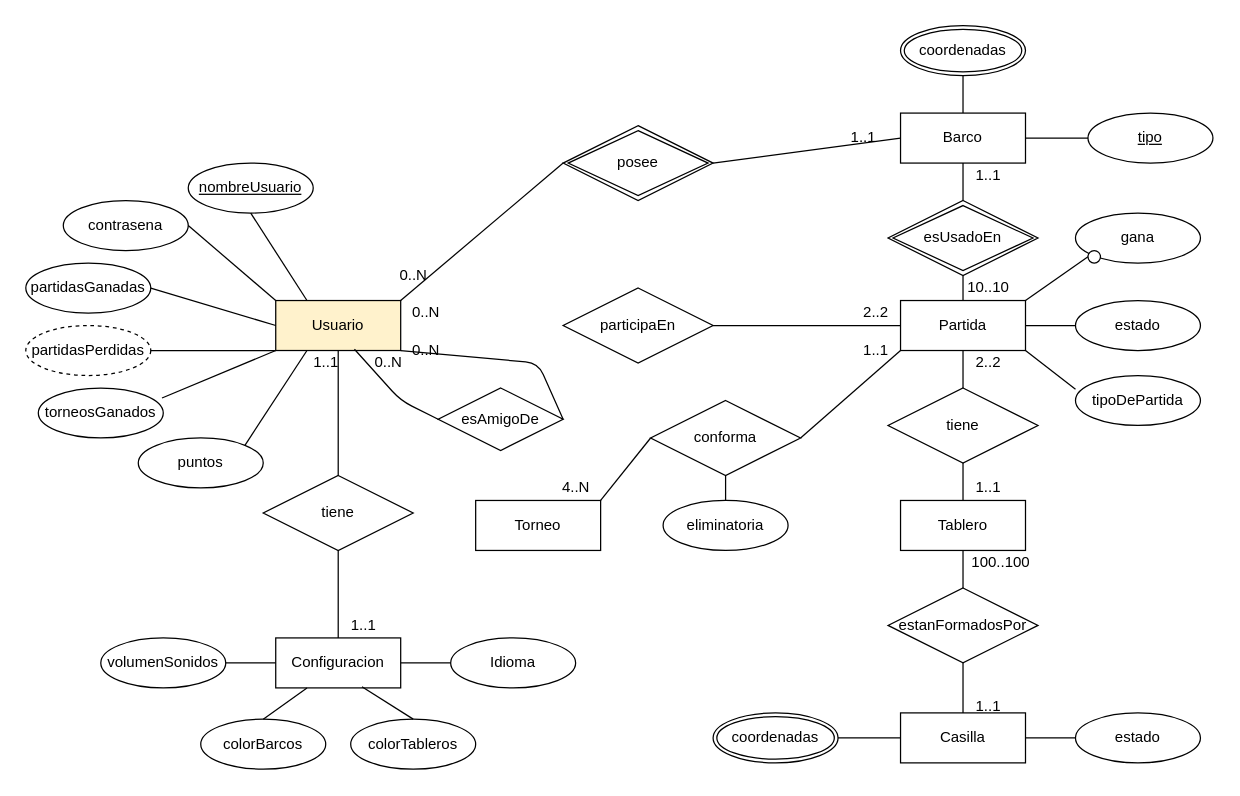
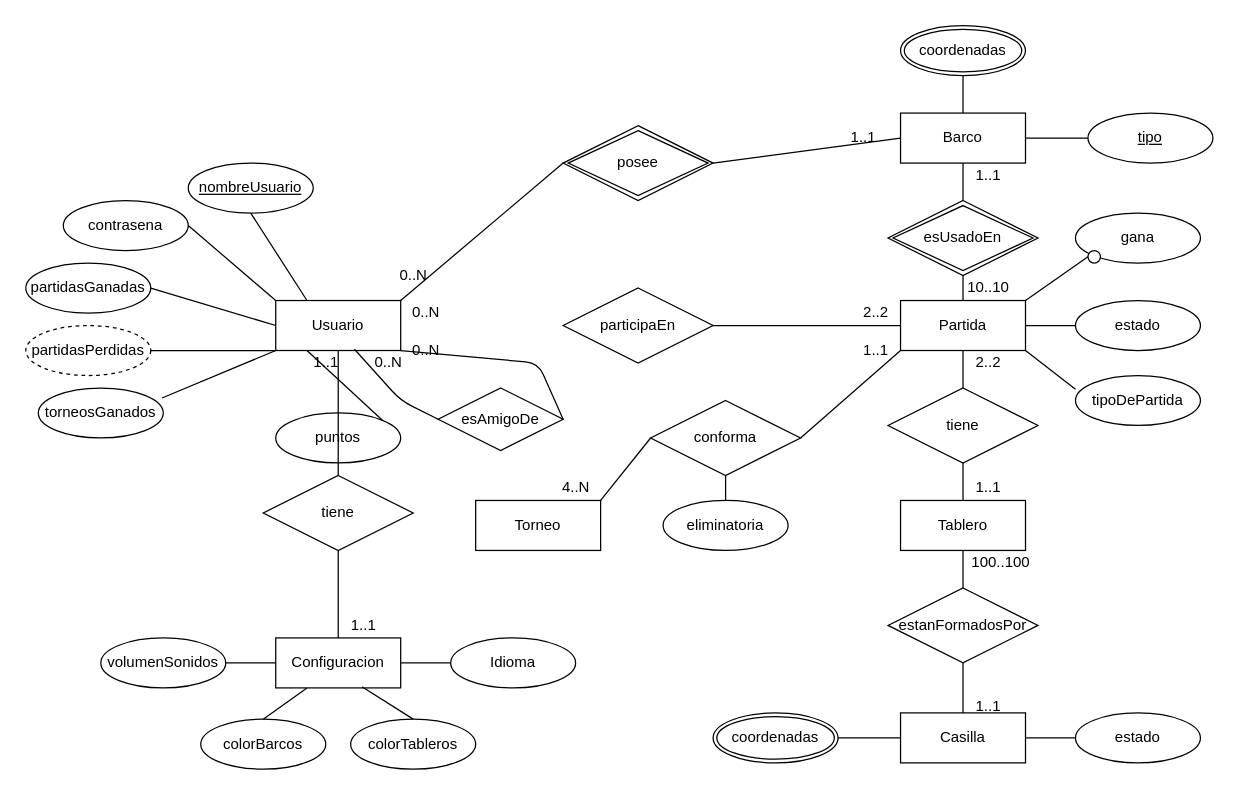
  <mxCell id="0" />
  <mxCell id="1" parent="0" />
- <mxCell id="2" value="Usuario" style="whiteSpace=wrap;html=1;align=center;fillColor=#fff2cc;" vertex="1" parent="1"><mxGeometry x="220" y="240" width="100" height="40" as="geometry" /></mxCell>
+ <mxCell id="2" value="Usuario" style="whiteSpace=wrap;html=1;align=center;" vertex="1" parent="1"><mxGeometry x="220" y="240" width="100" height="40" as="geometry" /></mxCell>
  <mxCell id="3" value="Partida" style="whiteSpace=wrap;html=1;align=center;" vertex="1" parent="1"><mxGeometry x="720" y="240" width="100" height="40" as="geometry" /></mxCell>
  <mxCell id="4" value="Tablero" style="whiteSpace=wrap;html=1;align=center;" vertex="1" parent="1"><mxGeometry x="720" y="400" width="100" height="40" as="geometry" /></mxCell>
  <mxCell id="5" value="Barco" style="whiteSpace=wrap;html=1;align=center;" vertex="1" parent="1"><mxGeometry x="720" y="90" width="100" height="40" as="geometry" /></mxCell>
  <mxCell id="6" value="&lt;u&gt;nombreUsuario&lt;/u&gt;" style="ellipse;whiteSpace=wrap;html=1;align=center;" vertex="1" parent="1"><mxGeometry x="150" y="130" width="100" height="40" as="geometry" /></mxCell>
  <mxCell id="7" value="contrasena" style="ellipse;whiteSpace=wrap;html=1;align=center;" vertex="1" parent="1"><mxGeometry x="50" y="160" width="100" height="40" as="geometry" /></mxCell>
  <mxCell id="8" value="partidasGanadas" style="ellipse;whiteSpace=wrap;html=1;align=center;" vertex="1" parent="1"><mxGeometry x="20" y="210" width="100" height="40" as="geometry" /></mxCell>
  <mxCell id="9" value="partidasPerdidas" style="ellipse;whiteSpace=wrap;html=1;align=center;dashed=1;" vertex="1" parent="1"><mxGeometry x="20" y="260" width="100" height="40" as="geometry" /></mxCell>
- <mxCell id="10" value="puntos" style="ellipse;whiteSpace=wrap;html=1;align=center;" vertex="1" parent="1"><mxGeometry x="110" y="350" width="100" height="40" as="geometry" /></mxCell>
+ <mxCell id="10" value="puntos" style="ellipse;whiteSpace=wrap;html=1;align=center;" vertex="1" parent="1"><mxGeometry x="220" y="330" width="100" height="40" as="geometry" /></mxCell>
  <mxCell id="11" value="Torneo" style="whiteSpace=wrap;html=1;align=center;" vertex="1" parent="1"><mxGeometry x="380" y="400" width="100" height="40" as="geometry" /></mxCell>
  <mxCell id="12" value="conforma" style="shape=rhombus;perimeter=rhombusPerimeter;whiteSpace=wrap;html=1;align=center;" vertex="1" parent="1"><mxGeometry x="520" y="320" width="120" height="60" as="geometry" /></mxCell>
  <mxCell id="13" value="eliminatoria" style="ellipse;whiteSpace=wrap;html=1;align=center;" vertex="1" parent="1"><mxGeometry x="530" y="400" width="100" height="40" as="geometry" /></mxCell>
  <mxCell id="14" value="esAmigoDe" style="shape=rhombus;perimeter=rhombusPerimeter;whiteSpace=wrap;html=1;align=center;" vertex="1" parent="1"><mxGeometry x="350" y="310" width="100" height="50" as="geometry" /></mxCell>
  <mxCell id="15" value="Casilla" style="whiteSpace=wrap;html=1;align=center;" vertex="1" parent="1"><mxGeometry x="720" y="570" width="100" height="40" as="geometry" /></mxCell>
  <mxCell id="16" value="participaEn" style="shape=rhombus;perimeter=rhombusPerimeter;whiteSpace=wrap;html=1;align=center;" vertex="1" parent="1"><mxGeometry x="450" y="230" width="120" height="60" as="geometry" /></mxCell>
  <mxCell id="17" value="esUsadoEn" style="shape=rhombus;double=1;perimeter=rhombusPerimeter;whiteSpace=wrap;html=1;align=center;" vertex="1" parent="1"><mxGeometry x="710" y="160" width="120" height="60" as="geometry" /></mxCell>
  <mxCell id="18" value="posee" style="shape=rhombus;double=1;perimeter=rhombusPerimeter;whiteSpace=wrap;html=1;align=center;" vertex="1" parent="1"><mxGeometry x="450" y="100" width="120" height="60" as="geometry" /></mxCell>
  <mxCell id="19" value="estado" style="ellipse;whiteSpace=wrap;html=1;align=center;" vertex="1" parent="1"><mxGeometry x="860" y="240" width="100" height="40" as="geometry" /></mxCell>
  <mxCell id="20" value="Configuracion" style="whiteSpace=wrap;html=1;align=center;" vertex="1" parent="1"><mxGeometry x="220" y="510" width="100" height="40" as="geometry" /></mxCell>
  <mxCell id="21" value="tiene" style="shape=rhombus;perimeter=rhombusPerimeter;whiteSpace=wrap;html=1;align=center;" vertex="1" parent="1"><mxGeometry x="210" y="380" width="120" height="60" as="geometry" /></mxCell>
  <mxCell id="22" value="colorBarcos" style="ellipse;whiteSpace=wrap;html=1;align=center;" vertex="1" parent="1"><mxGeometry x="160" y="575" width="100" height="40" as="geometry" /></mxCell>
  <mxCell id="23" value="volumenSonidos" style="ellipse;whiteSpace=wrap;html=1;align=center;" vertex="1" parent="1"><mxGeometry x="80" y="510" width="100" height="40" as="geometry" /></mxCell>
  <mxCell id="24" value="colorTableros" style="ellipse;whiteSpace=wrap;html=1;align=center;" vertex="1" parent="1"><mxGeometry x="280" y="575" width="100" height="40" as="geometry" /></mxCell>
  <mxCell id="25" value="Idioma" style="ellipse;whiteSpace=wrap;html=1;align=center;" vertex="1" parent="1"><mxGeometry x="360" y="510" width="100" height="40" as="geometry" /></mxCell>
  <mxCell id="26" value="tiene" style="shape=rhombus;perimeter=rhombusPerimeter;whiteSpace=wrap;html=1;align=center;" vertex="1" parent="1"><mxGeometry x="710" y="310" width="120" height="60" as="geometry" /></mxCell>
  <mxCell id="27" value="estanFormadosPor" style="shape=rhombus;perimeter=rhombusPerimeter;whiteSpace=wrap;html=1;align=center;" vertex="1" parent="1"><mxGeometry x="710" y="470" width="120" height="60" as="geometry" /></mxCell>
  <mxCell id="28" value="" style="endArrow=none;html=1;exitX=1;exitY=0;exitDx=0;exitDy=0;entryX=0.25;entryY=1;entryDx=0;entryDy=0;" edge="1" parent="1" source="10" target="2"><mxGeometry width="50" height="50" relative="1" as="geometry"><mxPoint x="480" y="470" as="sourcePoint" /><mxPoint x="530" y="420" as="targetPoint" /></mxGeometry></mxCell>
  <mxCell id="29" value="" style="endArrow=none;html=1;exitX=1;exitY=0.5;exitDx=0;exitDy=0;entryX=0;entryY=1;entryDx=0;entryDy=0;" edge="1" parent="1" source="9" target="2"><mxGeometry width="50" height="50" relative="1" as="geometry"><mxPoint x="205.355" y="365.858" as="sourcePoint" /><mxPoint x="255" y="290" as="targetPoint" /></mxGeometry></mxCell>
  <mxCell id="30" value="" style="endArrow=none;html=1;exitX=1;exitY=0.5;exitDx=0;exitDy=0;entryX=0;entryY=0.5;entryDx=0;entryDy=0;" edge="1" parent="1" source="8" target="2"><mxGeometry width="50" height="50" relative="1" as="geometry"><mxPoint x="190" y="325" as="sourcePoint" /><mxPoint x="230" y="290" as="targetPoint" /></mxGeometry></mxCell>
  <mxCell id="31" value="" style="endArrow=none;html=1;exitX=1;exitY=0.5;exitDx=0;exitDy=0;entryX=0;entryY=0;entryDx=0;entryDy=0;" edge="1" parent="1" source="7" target="2"><mxGeometry width="50" height="50" relative="1" as="geometry"><mxPoint x="190" y="270" as="sourcePoint" /><mxPoint x="230" y="270" as="targetPoint" /></mxGeometry></mxCell>
  <mxCell id="32" value="" style="endArrow=none;html=1;exitX=0.5;exitY=1;exitDx=0;exitDy=0;entryX=0.25;entryY=0;entryDx=0;entryDy=0;" edge="1" parent="1" source="6" target="2"><mxGeometry width="50" height="50" relative="1" as="geometry"><mxPoint x="190" y="210" as="sourcePoint" /><mxPoint x="230" y="250" as="targetPoint" /></mxGeometry></mxCell>
  <mxCell id="33" value="" style="endArrow=none;html=1;exitX=0;exitY=0.5;exitDx=0;exitDy=0;entryX=1;entryY=0;entryDx=0;entryDy=0;" edge="1" parent="1" source="18" target="2"><mxGeometry width="50" height="50" relative="1" as="geometry"><mxPoint x="330" y="180" as="sourcePoint" /><mxPoint x="280" y="250" as="targetPoint" /></mxGeometry></mxCell>
  <mxCell id="34" value="" style="endArrow=none;html=1;exitX=0;exitY=0.5;exitDx=0;exitDy=0;entryX=1;entryY=0.5;entryDx=0;entryDy=0;" edge="1" parent="1" source="5" target="18"><mxGeometry width="50" height="50" relative="1" as="geometry"><mxPoint x="460" y="190" as="sourcePoint" /><mxPoint x="410" y="240" as="targetPoint" /></mxGeometry></mxCell>
  <mxCell id="35" value="" style="endArrow=none;html=1;exitX=0;exitY=0.5;exitDx=0;exitDy=0;entryX=1;entryY=0.5;entryDx=0;entryDy=0;" edge="1" parent="1" source="3" target="16"><mxGeometry width="50" height="50" relative="1" as="geometry"><mxPoint x="460" y="270" as="sourcePoint" /><mxPoint x="330" y="270" as="targetPoint" /></mxGeometry></mxCell>
  <mxCell id="36" value="" style="endArrow=none;html=1;exitX=0.5;exitY=0;exitDx=0;exitDy=0;entryX=0.5;entryY=1;entryDx=0;entryDy=0;" edge="1" parent="1" source="3" target="17"><mxGeometry width="50" height="50" relative="1" as="geometry"><mxPoint x="730" y="270" as="sourcePoint" /><mxPoint x="580" y="270" as="targetPoint" /></mxGeometry></mxCell>
  <mxCell id="37" value="" style="endArrow=none;html=1;exitX=0.5;exitY=0;exitDx=0;exitDy=0;entryX=0.5;entryY=1;entryDx=0;entryDy=0;" edge="1" parent="1" source="17" target="5"><mxGeometry width="50" height="50" relative="1" as="geometry"><mxPoint x="780" y="250" as="sourcePoint" /><mxPoint x="780" y="230" as="targetPoint" /></mxGeometry></mxCell>
  <mxCell id="38" value="" style="endArrow=none;html=1;exitX=0.5;exitY=1;exitDx=0;exitDy=0;entryX=0.5;entryY=0;entryDx=0;entryDy=0;" edge="1" parent="1" source="3" target="26"><mxGeometry width="50" height="50" relative="1" as="geometry"><mxPoint x="780" y="170" as="sourcePoint" /><mxPoint x="780" y="140" as="targetPoint" /></mxGeometry></mxCell>
  <mxCell id="39" value="estado" style="ellipse;whiteSpace=wrap;html=1;align=center;" vertex="1" parent="1"><mxGeometry x="860" y="570" width="100" height="40" as="geometry" /></mxCell>
  <mxCell id="40" value="" style="endArrow=none;html=1;exitX=0.5;exitY=0;exitDx=0;exitDy=0;" edge="1" parent="1" source="4"><mxGeometry width="50" height="50" relative="1" as="geometry"><mxPoint x="780" y="170" as="sourcePoint" /><mxPoint x="770" y="370" as="targetPoint" /></mxGeometry></mxCell>
  <mxCell id="41" value="" style="endArrow=none;html=1;exitX=0.5;exitY=0;exitDx=0;exitDy=0;entryX=0.5;entryY=1;entryDx=0;entryDy=0;" edge="1" parent="1" source="27" target="4"><mxGeometry width="50" height="50" relative="1" as="geometry"><mxPoint x="780" y="410" as="sourcePoint" /><mxPoint x="780" y="380" as="targetPoint" /></mxGeometry></mxCell>
  <mxCell id="42" value="" style="endArrow=none;html=1;exitX=0.5;exitY=0;exitDx=0;exitDy=0;entryX=0.5;entryY=1;entryDx=0;entryDy=0;" edge="1" parent="1" source="15" target="27"><mxGeometry width="50" height="50" relative="1" as="geometry"><mxPoint x="780" y="480" as="sourcePoint" /><mxPoint x="780" y="450" as="targetPoint" /></mxGeometry></mxCell>
  <mxCell id="43" value="" style="endArrow=none;html=1;exitX=0;exitY=0.5;exitDx=0;exitDy=0;entryX=1;entryY=0.5;entryDx=0;entryDy=0;" edge="1" parent="1" source="39" target="15"><mxGeometry width="50" height="50" relative="1" as="geometry"><mxPoint x="780" y="580" as="sourcePoint" /><mxPoint x="780" y="540" as="targetPoint" /></mxGeometry></mxCell>
  <mxCell id="44" value="" style="endArrow=none;html=1;exitX=1;exitY=0.5;exitDx=0;exitDy=0;entryX=0;entryY=1;entryDx=0;entryDy=0;" edge="1" parent="1" source="12" target="3"><mxGeometry width="50" height="50" relative="1" as="geometry"><mxPoint x="880" y="600" as="sourcePoint" /><mxPoint x="830" y="600" as="targetPoint" /></mxGeometry></mxCell>
  <mxCell id="45" value="" style="endArrow=none;html=1;exitX=1;exitY=0;exitDx=0;exitDy=0;entryX=0;entryY=0.5;entryDx=0;entryDy=0;" edge="1" parent="1" source="11" target="12"><mxGeometry width="50" height="50" relative="1" as="geometry"><mxPoint x="650" y="360" as="sourcePoint" /><mxPoint x="730" y="290" as="targetPoint" /></mxGeometry></mxCell>
  <mxCell id="46" value="" style="endArrow=none;html=1;exitX=0.5;exitY=0;exitDx=0;exitDy=0;entryX=0.5;entryY=1;entryDx=0;entryDy=0;" edge="1" parent="1" source="13" target="12"><mxGeometry width="50" height="50" relative="1" as="geometry"><mxPoint x="450" y="410" as="sourcePoint" /><mxPoint x="530" y="360" as="targetPoint" /></mxGeometry></mxCell>
  <mxCell id="47" value="" style="endArrow=none;html=1;exitX=1;exitY=0.5;exitDx=0;exitDy=0;entryX=0;entryY=0.5;entryDx=0;entryDy=0;" edge="1" parent="1" source="23" target="20"><mxGeometry width="50" height="50" relative="1" as="geometry"><mxPoint x="330" y="520" as="sourcePoint" /><mxPoint x="400" y="450" as="targetPoint" /></mxGeometry></mxCell>
  <mxCell id="48" value="" style="endArrow=none;html=1;exitX=0;exitY=0.5;exitDx=0;exitDy=0;entryX=1;entryY=0.5;entryDx=0;entryDy=0;" edge="1" parent="1" source="25" target="20"><mxGeometry width="50" height="50" relative="1" as="geometry"><mxPoint x="200" y="550" as="sourcePoint" /><mxPoint x="230" y="540" as="targetPoint" /></mxGeometry></mxCell>
  <mxCell id="49" value="" style="endArrow=none;html=1;exitX=0.5;exitY=0;exitDx=0;exitDy=0;entryX=0.25;entryY=1;entryDx=0;entryDy=0;" edge="1" parent="1" source="22" target="20"><mxGeometry width="50" height="50" relative="1" as="geometry"><mxPoint x="190" y="540" as="sourcePoint" /><mxPoint x="230" y="540" as="targetPoint" /></mxGeometry></mxCell>
  <mxCell id="50" value="" style="endArrow=none;html=1;exitX=0.5;exitY=0;exitDx=0;exitDy=0;entryX=0.69;entryY=0.975;entryDx=0;entryDy=0;entryPerimeter=0;" edge="1" parent="1" source="24" target="20"><mxGeometry width="50" height="50" relative="1" as="geometry"><mxPoint x="220" y="585" as="sourcePoint" /><mxPoint x="255" y="560" as="targetPoint" /></mxGeometry></mxCell>
  <mxCell id="51" value="&lt;u&gt;tipo&lt;/u&gt;" style="ellipse;whiteSpace=wrap;html=1;align=center;" vertex="1" parent="1"><mxGeometry x="870" y="90" width="100" height="40" as="geometry" /></mxCell>
  <mxCell id="52" value="coordenadas" style="ellipse;shape=doubleEllipse;margin=3;whiteSpace=wrap;html=1;align=center;" vertex="1" parent="1"><mxGeometry x="720" y="20" width="100" height="40" as="geometry" /></mxCell>
  <mxCell id="53" value="" style="endArrow=none;html=1;exitX=0.5;exitY=0;exitDx=0;exitDy=0;entryX=0.5;entryY=1;entryDx=0;entryDy=0;" edge="1" parent="1" source="5" target="52"><mxGeometry width="50" height="50" relative="1" as="geometry"><mxPoint x="780" y="170" as="sourcePoint" /><mxPoint x="780" y="140" as="targetPoint" /></mxGeometry></mxCell>
  <mxCell id="54" value="" style="endArrow=none;html=1;exitX=1;exitY=0.5;exitDx=0;exitDy=0;entryX=0;entryY=0.5;entryDx=0;entryDy=0;" edge="1" parent="1" source="5" target="51"><mxGeometry width="50" height="50" relative="1" as="geometry"><mxPoint x="780" y="100" as="sourcePoint" /><mxPoint x="780" y="70" as="targetPoint" /></mxGeometry></mxCell>
  <mxCell id="55" value="" style="endArrow=none;html=1;exitX=0.5;exitY=0;exitDx=0;exitDy=0;entryX=0.5;entryY=1;entryDx=0;entryDy=0;" edge="1" parent="1" source="21" target="2"><mxGeometry width="50" height="50" relative="1" as="geometry"><mxPoint x="205.355" y="365.858" as="sourcePoint" /><mxPoint x="255" y="290" as="targetPoint" /></mxGeometry></mxCell>
  <mxCell id="56" value="" style="endArrow=none;html=1;exitX=0.5;exitY=0;exitDx=0;exitDy=0;entryX=0.5;entryY=1;entryDx=0;entryDy=0;" edge="1" parent="1" source="20" target="21"><mxGeometry width="50" height="50" relative="1" as="geometry"><mxPoint x="280" y="390" as="sourcePoint" /><mxPoint x="280" y="290" as="targetPoint" /></mxGeometry></mxCell>
  <mxCell id="57" value="0..N" style="text;html=1;align=center;verticalAlign=middle;resizable=0;points=[];autosize=1;" vertex="1" parent="1"><mxGeometry x="320" y="240" width="40" height="20" as="geometry" /></mxCell>
  <mxCell id="58" value="2..2" style="text;html=1;align=center;verticalAlign=middle;resizable=0;points=[];autosize=1;" vertex="1" parent="1"><mxGeometry x="680" y="240" width="40" height="20" as="geometry" /></mxCell>
  <mxCell id="59" value="0..N" style="text;html=1;align=center;verticalAlign=middle;resizable=0;points=[];autosize=1;" vertex="1" parent="1"><mxGeometry x="310" y="210" width="40" height="20" as="geometry" /></mxCell>
  <mxCell id="60" value="1..1" style="text;html=1;align=center;verticalAlign=middle;resizable=0;points=[];autosize=1;" vertex="1" parent="1"><mxGeometry x="670" y="100" width="40" height="20" as="geometry" /></mxCell>
  <mxCell id="61" value="1..1" style="text;html=1;align=center;verticalAlign=middle;resizable=0;points=[];autosize=1;" vertex="1" parent="1"><mxGeometry x="770" y="130" width="40" height="20" as="geometry" /></mxCell>
  <mxCell id="62" value="10..10" style="text;html=1;align=center;verticalAlign=middle;resizable=0;points=[];autosize=1;" vertex="1" parent="1"><mxGeometry x="765" y="220" width="50" height="20" as="geometry" /></mxCell>
  <mxCell id="63" value="2..2" style="text;html=1;align=center;verticalAlign=middle;resizable=0;points=[];autosize=1;" vertex="1" parent="1"><mxGeometry x="770" y="280" width="40" height="20" as="geometry" /></mxCell>
  <mxCell id="64" value="1..1" style="text;html=1;align=center;verticalAlign=middle;resizable=0;points=[];autosize=1;" vertex="1" parent="1"><mxGeometry x="770" y="380" width="40" height="20" as="geometry" /></mxCell>
  <mxCell id="65" value="100..100" style="text;html=1;align=center;verticalAlign=middle;resizable=0;points=[];autosize=1;" vertex="1" parent="1"><mxGeometry x="770" y="440" width="60" height="20" as="geometry" /></mxCell>
  <mxCell id="66" value="coordenadas" style="ellipse;shape=doubleEllipse;margin=3;whiteSpace=wrap;html=1;align=center;" vertex="1" parent="1"><mxGeometry x="570" y="570" width="100" height="40" as="geometry" /></mxCell>
  <mxCell id="67" value="" style="endArrow=none;html=1;exitX=0;exitY=0.5;exitDx=0;exitDy=0;entryX=1;entryY=0.5;entryDx=0;entryDy=0;" edge="1" parent="1" source="15" target="66"><mxGeometry width="50" height="50" relative="1" as="geometry"><mxPoint x="870" y="600" as="sourcePoint" /><mxPoint x="830" y="600" as="targetPoint" /></mxGeometry></mxCell>
  <mxCell id="68" value="1..1" style="text;html=1;align=center;verticalAlign=middle;resizable=0;points=[];autosize=1;" vertex="1" parent="1"><mxGeometry x="770" y="555" width="40" height="20" as="geometry" /></mxCell>
  <mxCell id="69" value="4..N" style="text;html=1;align=center;verticalAlign=middle;resizable=0;points=[];autosize=1;" vertex="1" parent="1"><mxGeometry x="440" y="380" width="40" height="20" as="geometry" /></mxCell>
  <mxCell id="70" value="1..1" style="text;html=1;align=center;verticalAlign=middle;resizable=0;points=[];autosize=1;" vertex="1" parent="1"><mxGeometry x="680" y="270" width="40" height="20" as="geometry" /></mxCell>
  <mxCell id="71" value="" style="endArrow=none;html=1;exitX=1;exitY=0.5;exitDx=0;exitDy=0;entryX=0;entryY=0.5;entryDx=0;entryDy=0;" edge="1" parent="1" source="3" target="19"><mxGeometry width="50" height="50" relative="1" as="geometry"><mxPoint x="830" y="120" as="sourcePoint" /><mxPoint x="880" y="120" as="targetPoint" /></mxGeometry></mxCell>
  <mxCell id="72" value="1..1" style="text;html=1;align=center;verticalAlign=middle;resizable=0;points=[];autosize=1;" vertex="1" parent="1"><mxGeometry x="240" y="280" width="40" height="20" as="geometry" /></mxCell>
  <mxCell id="73" value="1..1" style="text;html=1;align=center;verticalAlign=middle;resizable=0;points=[];autosize=1;" vertex="1" parent="1"><mxGeometry x="270" y="490" width="40" height="20" as="geometry" /></mxCell>
  <mxCell id="74" value="" style="endArrow=none;html=1;entryX=1.075;entryY=-0.05;entryDx=0;entryDy=0;entryPerimeter=0;exitX=0;exitY=0.5;exitDx=0;exitDy=0;" edge="1" parent="1" source="14" target="72"><mxGeometry width="50" height="50" relative="1" as="geometry"><mxPoint x="320" y="320" as="sourcePoint" /><mxPoint x="860" y="270" as="targetPoint" /><Array as="points"><mxPoint x="320" y="320" /></Array></mxGeometry></mxCell>
  <mxCell id="75" value="" style="endArrow=none;html=1;exitX=1;exitY=0.5;exitDx=0;exitDy=0;entryX=1;entryY=1;entryDx=0;entryDy=0;" edge="1" parent="1" source="14" target="2"><mxGeometry width="50" height="50" relative="1" as="geometry"><mxPoint x="320" y="325" as="sourcePoint" /><mxPoint x="330" y="290" as="targetPoint" /><Array as="points"><mxPoint x="430" y="290" /></Array></mxGeometry></mxCell>
  <mxCell id="76" value="0..N" style="text;html=1;align=center;verticalAlign=middle;resizable=0;points=[];autosize=1;" vertex="1" parent="1"><mxGeometry x="320" y="270" width="40" height="20" as="geometry" /></mxCell>
  <mxCell id="77" value="0..N" style="text;html=1;align=center;verticalAlign=middle;resizable=0;points=[];autosize=1;" vertex="1" parent="1"><mxGeometry x="290" y="280" width="40" height="20" as="geometry" /></mxCell>
  <mxCell id="78" value="gana" style="ellipse;whiteSpace=wrap;html=1;align=center;" vertex="1" parent="1"><mxGeometry x="860" y="170" width="100" height="40" as="geometry" /></mxCell>
  <mxCell id="79" value="" style="ellipse;whiteSpace=wrap;html=1;" vertex="1" parent="1"><mxGeometry x="870" y="200" width="10" height="10" as="geometry" /></mxCell>
  <mxCell id="80" value="" style="endArrow=none;html=1;entryX=0;entryY=0.5;entryDx=0;entryDy=0;exitX=1;exitY=0;exitDx=0;exitDy=0;entryPerimeter=0;" edge="1" parent="1" source="3" target="79"><mxGeometry width="50" height="50" relative="1" as="geometry"><mxPoint x="610" y="410" as="sourcePoint" /><mxPoint x="660" y="360" as="targetPoint" /></mxGeometry></mxCell>
  <mxCell id="81" value="torneosGanados" style="ellipse;whiteSpace=wrap;html=1;align=center;" vertex="1" parent="1"><mxGeometry x="30" y="310" width="100" height="40" as="geometry" /></mxCell>
  <mxCell id="82" value="" style="endArrow=none;html=1;exitX=0.99;exitY=0.2;exitDx=0;exitDy=0;entryX=0;entryY=1;entryDx=0;entryDy=0;exitPerimeter=0;" edge="1" parent="1" source="81" target="2"><mxGeometry width="50" height="50" relative="1" as="geometry"><mxPoint x="130" y="290" as="sourcePoint" /><mxPoint x="230" y="290" as="targetPoint" /></mxGeometry></mxCell>
  <mxCell id="83" value="tipoDePartida" style="ellipse;whiteSpace=wrap;html=1;align=center;" vertex="1" parent="1"><mxGeometry x="860" y="300" width="100" height="40" as="geometry" /></mxCell>
  <mxCell id="84" value="" style="endArrow=none;html=1;exitX=1;exitY=1;exitDx=0;exitDy=0;entryX=0;entryY=0.275;entryDx=0;entryDy=0;entryPerimeter=0;" edge="1" parent="1" source="3" target="83"><mxGeometry width="50" height="50" relative="1" as="geometry"><mxPoint x="830" y="270" as="sourcePoint" /><mxPoint x="870" y="270" as="targetPoint" /></mxGeometry></mxCell>
